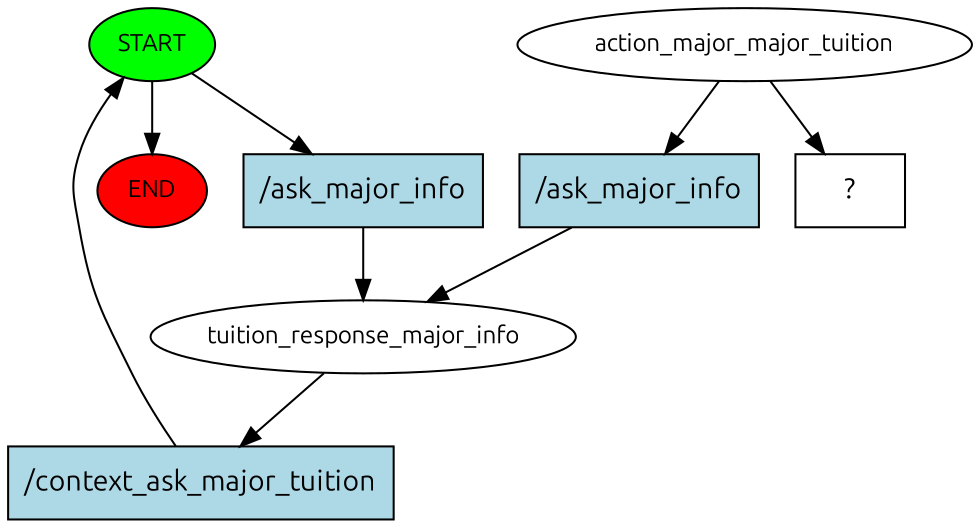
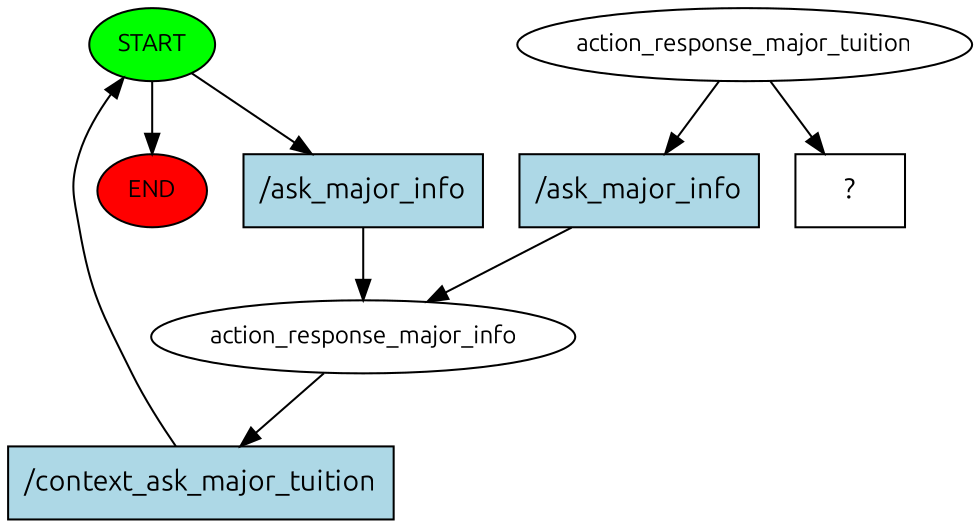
  digraph {
    fontname=Ubuntu
    node [fontname=Ubuntu style=filled]
    edge [fontname=Ubuntu]
    n1 [fillcolor=green fontsize=12 label=START]
    n2 [fillcolor=red fontsize=12 label=END]
    n3 [fillcolor=lightblue label="/ask_major_info" shape=rect]
-   n4 [fontsize=12 label=tuition_response_major_info style=""]
+   n4 [fontsize=12 label=action_response_major_info style=""]
    n5 [fillcolor=lightblue label="/context_ask_major_tuition" shape=rect]
-   n6 [fontsize=12 label=action_major_major_tuition style=""]
+   n6 [fontsize=12 label=action_response_major_tuition style=""]
    n7 [label="  ?  " shape=rect style=""]
    n8 [fillcolor=lightblue label="/ask_major_info" shape=rect]
    n1 -> n2
    n1 -> n3
    n3 -> n4
    n4 -> n5
    n5 -> n1
    n6 -> n7
    n6 -> n8
    n8 -> n4
  }
